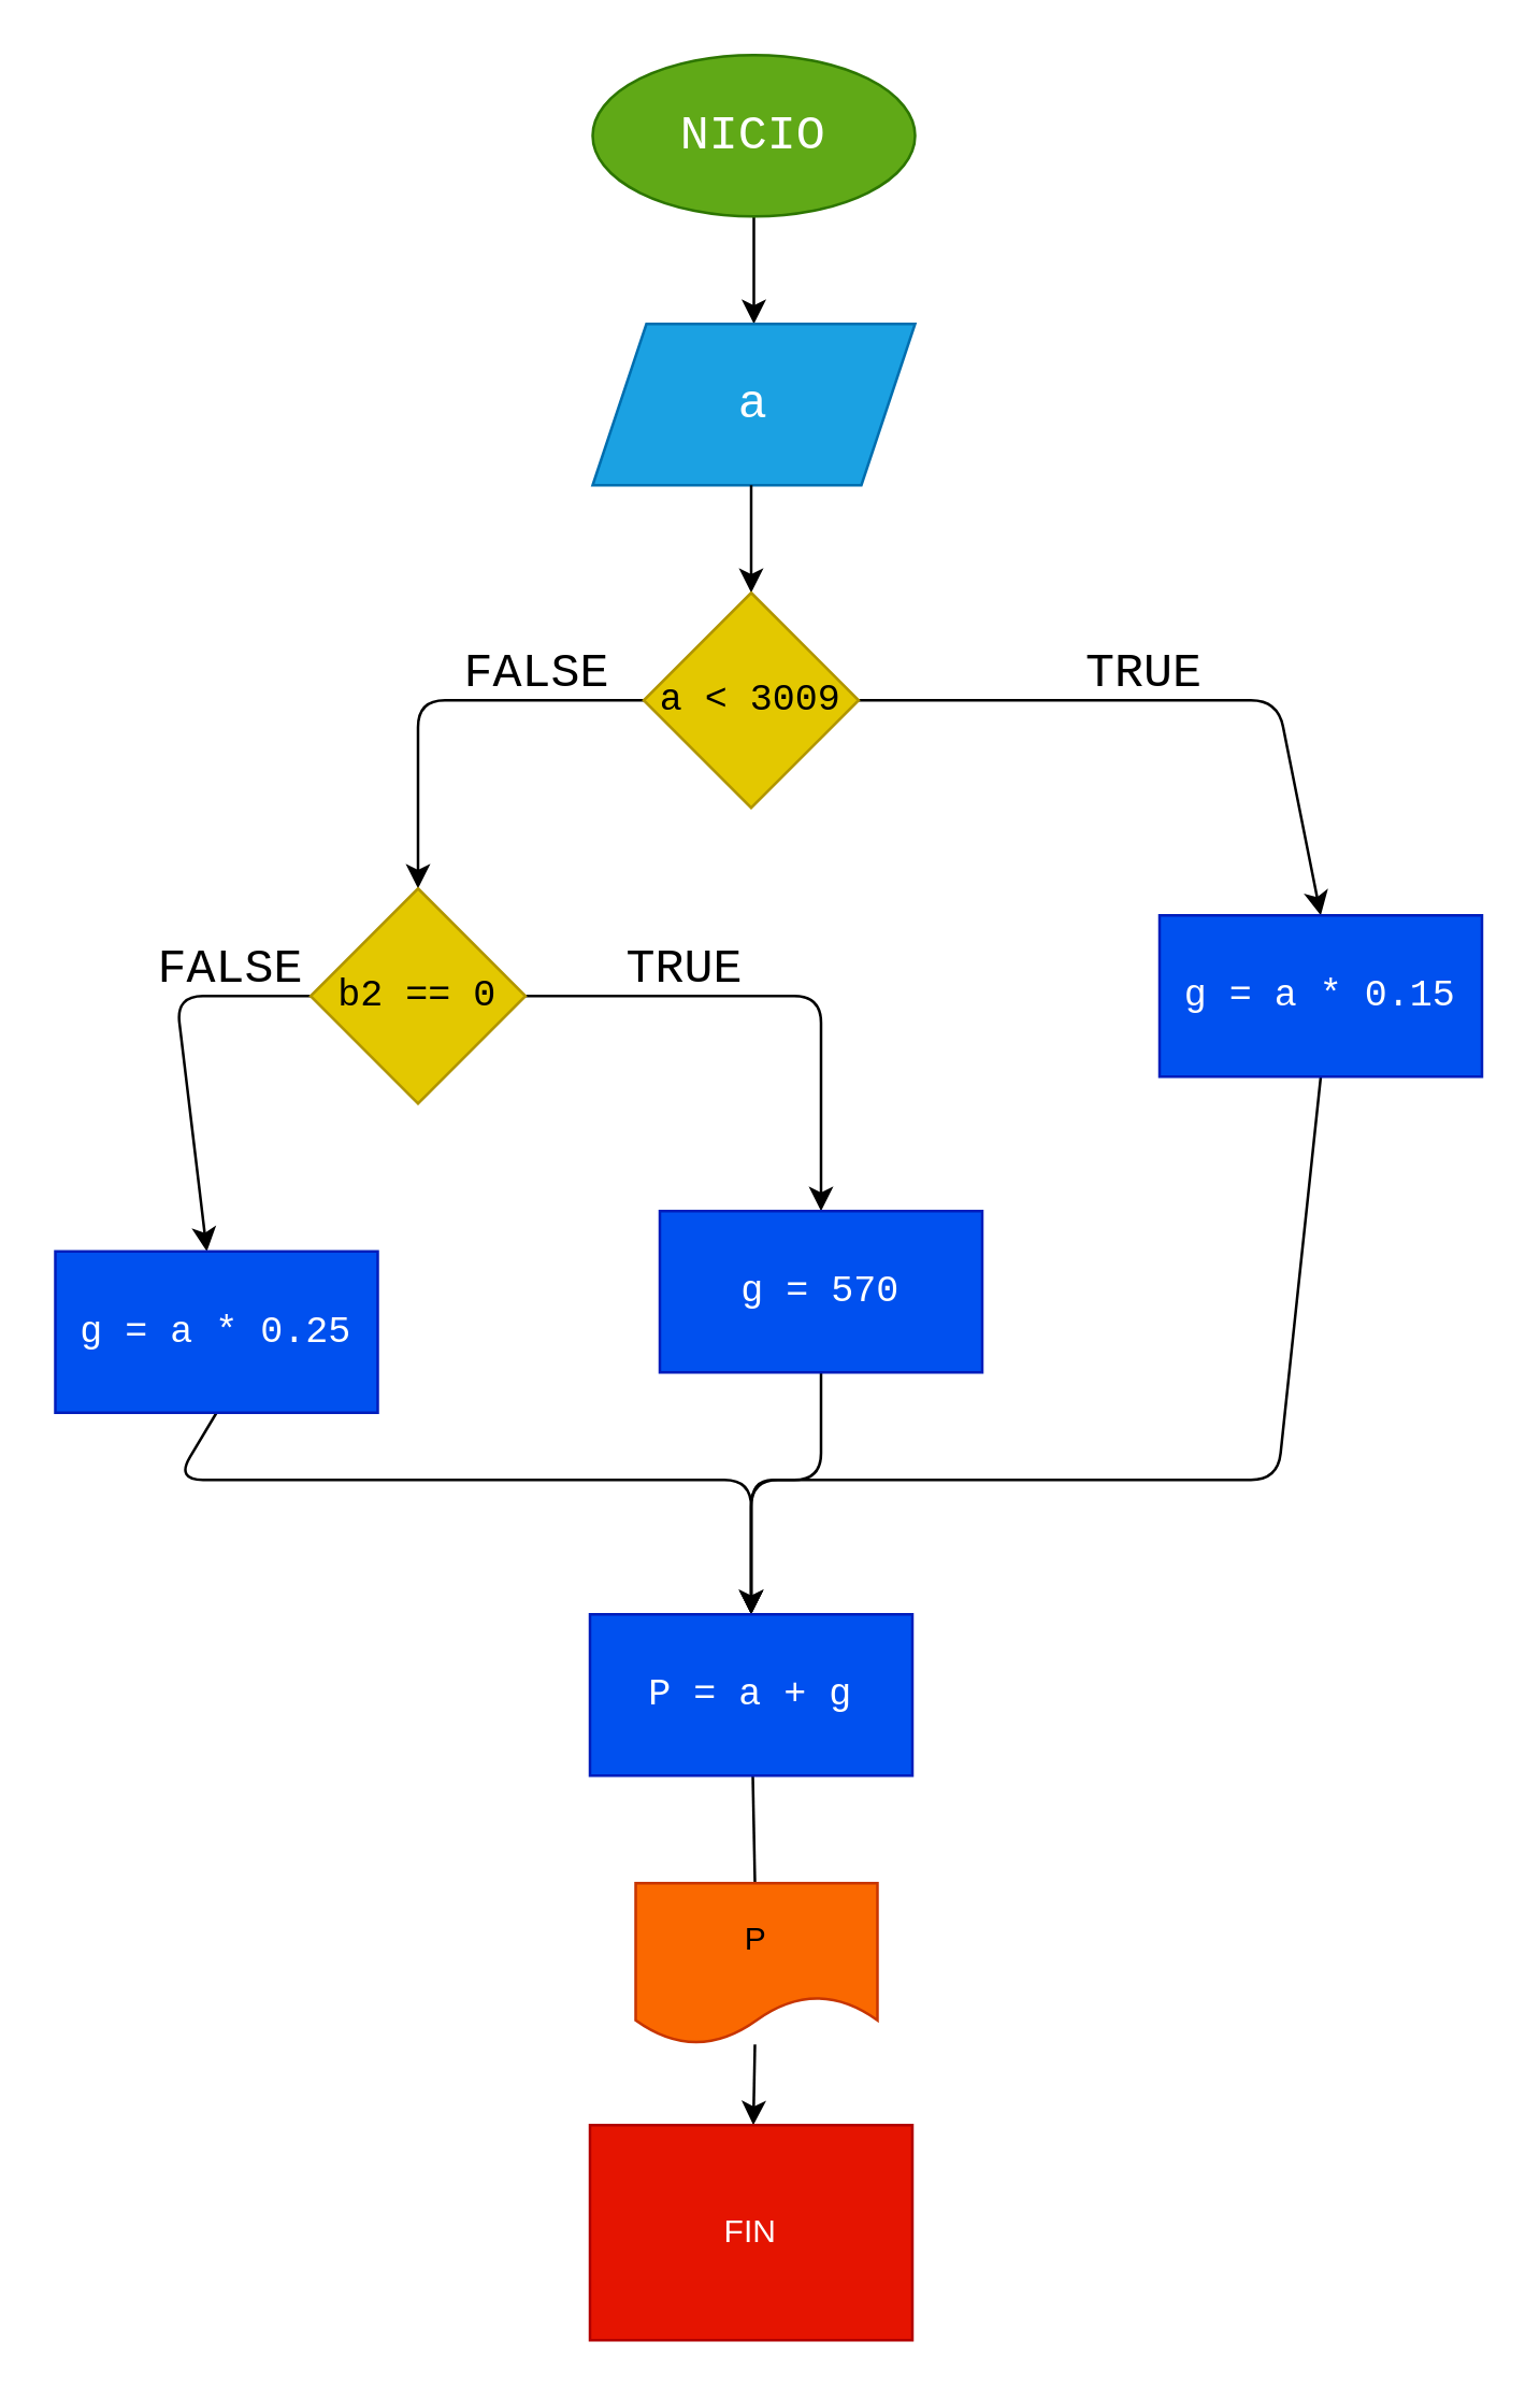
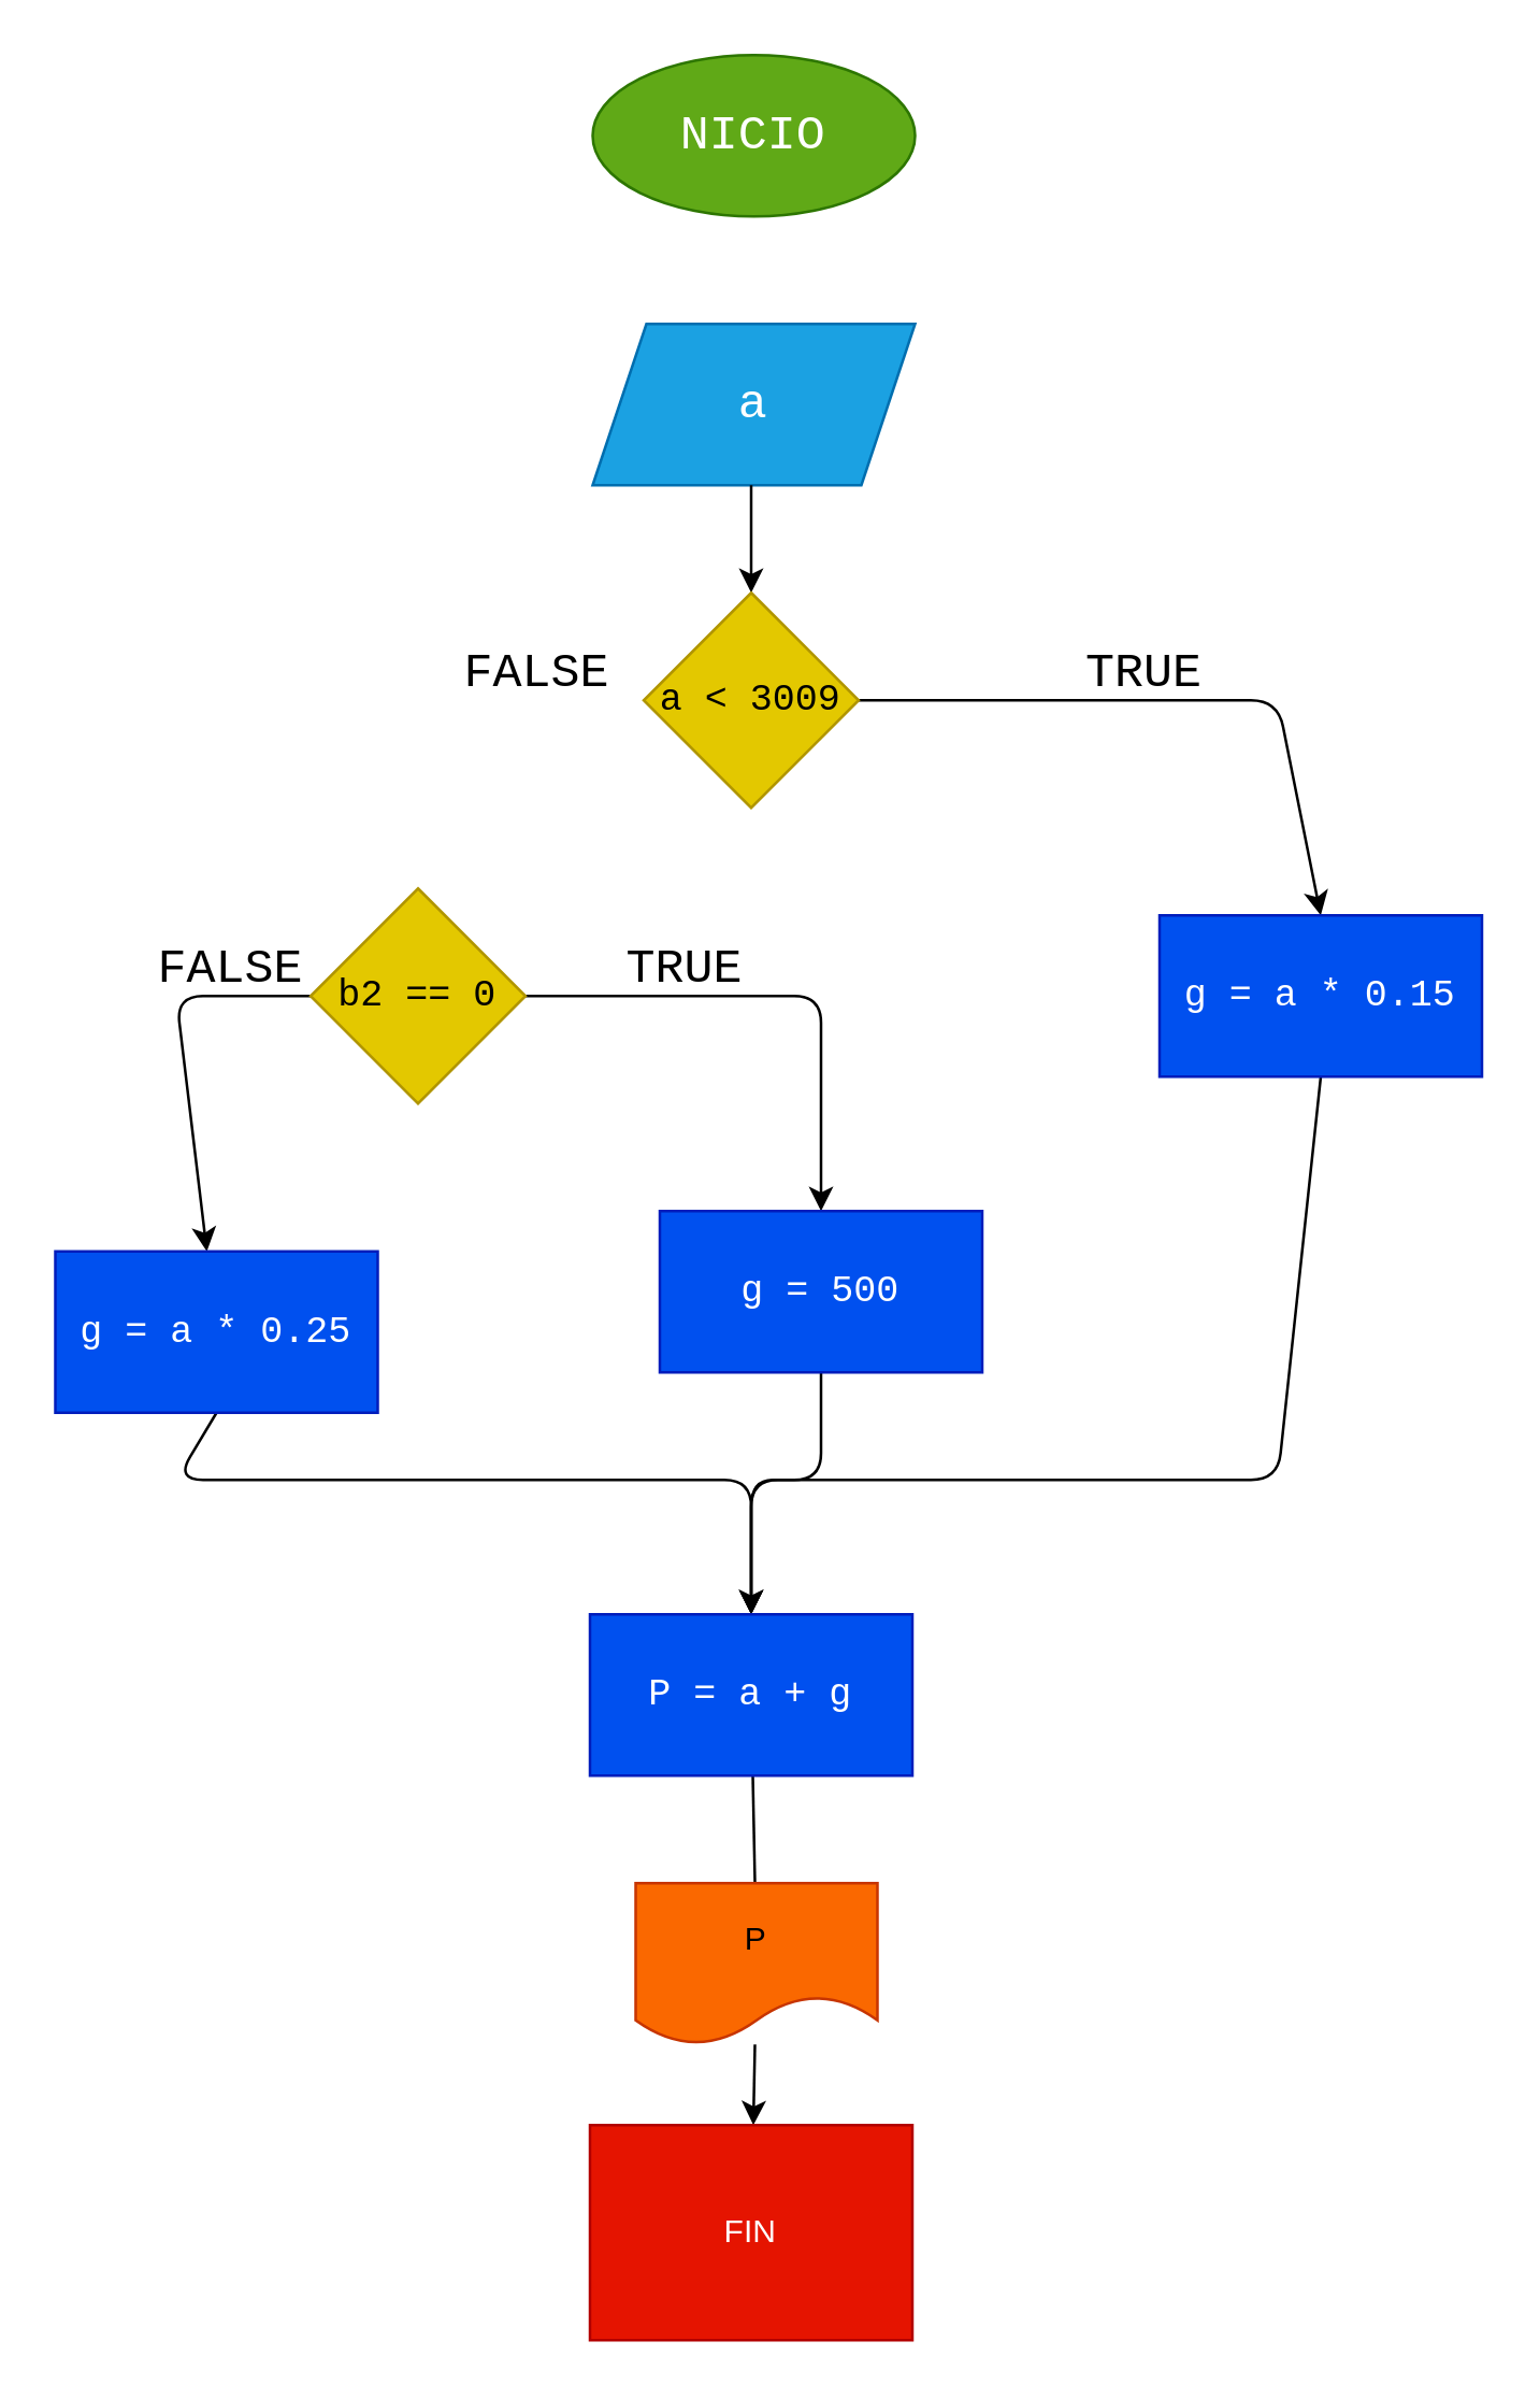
  <mxCell id="0" />
  <mxCell id="1" parent="0" />
- <mxCell id="2" value="" style="edgeStyle=none;html=1;fontFamily=Courier New;fontSize=18;" edge="1" parent="1" source="3" target="4"><mxGeometry relative="1" as="geometry" /></mxCell>
  <mxCell id="3" value="NICIO" style="ellipse;whiteSpace=wrap;html=1;fillColor=#60a917;fontColor=#ffffff;strokeColor=#2D7600;fontFamily=Courier New;fontSize=18;" vertex="1" parent="1"><mxGeometry x="220" width="120" height="60" as="geometry" y="20" /></mxCell>
  <mxCell id="4" value="a" style="shape=parallelogram;perimeter=parallelogramPerimeter;whiteSpace=wrap;html=1;fixedSize=1;fillColor=#1ba1e2;fontColor=#ffffff;strokeColor=#006EAF;fontFamily=Courier New;fontSize=18;" vertex="1" parent="1"><mxGeometry x="220" y="120" width="120" height="60" as="geometry" /></mxCell>
  <mxCell id="5" value="" style="edgeStyle=none;html=1;fontFamily=Courier New;fontSize=18;" edge="1" parent="1" target="8"><mxGeometry relative="1" as="geometry"><mxPoint x="279" y="180" as="sourcePoint" /></mxGeometry></mxCell>
  <mxCell id="6" value="" style="edgeStyle=none;html=1;fontFamily=Courier New;fontSize=18;entryX=0.5;entryY=0;entryDx=0;entryDy=0;" edge="1" parent="1" source="8" target="19"><mxGeometry relative="1" as="geometry"><Array as="points"><mxPoint x="475" y="260" /></Array><mxPoint x="475" y="350" as="targetPoint" /></mxGeometry></mxCell>
- <mxCell id="7" value="" style="edgeStyle=none;html=1;fontFamily=Courier New;fontSize=18;" edge="1" parent="1" source="8" target="12"><mxGeometry relative="1" as="geometry"><Array as="points"><mxPoint x="155" y="260" /></Array></mxGeometry></mxCell>
  <mxCell id="8" value="a &amp;lt; 3009" style="rhombus;whiteSpace=wrap;html=1;fillColor=#e3c800;fontColor=#000000;strokeColor=#B09500;fontFamily=Courier New;fontSize=14;" vertex="1" parent="1"><mxGeometry x="239" y="220" width="80" height="80" as="geometry" /></mxCell>
  <mxCell id="9" style="edgeStyle=none;html=1;entryX=0.5;entryY=0;entryDx=0;entryDy=0;fontFamily=Courier New;fontSize=18;exitX=0.5;exitY=1;exitDx=0;exitDy=0;" edge="1" parent="1" source="19"><mxGeometry relative="1" as="geometry"><Array as="points"><mxPoint x="475" y="550" /><mxPoint x="279" y="550" /></Array><mxPoint x="475" y="410" as="sourcePoint" /><mxPoint x="279" y="600" as="targetPoint" /></mxGeometry></mxCell>
  <mxCell id="10" value="" style="edgeStyle=none;html=1;fontFamily=Courier New;fontSize=18;" edge="1" parent="1" source="12" target="20"><mxGeometry relative="1" as="geometry"><Array as="points"><mxPoint x="305" y="370" /></Array><mxPoint x="305" y="455" as="targetPoint" /></mxGeometry></mxCell>
  <mxCell id="11" value="" style="edgeStyle=none;html=1;fontFamily=Courier New;fontSize=18;" edge="1" parent="1" source="12" target="21"><mxGeometry relative="1" as="geometry"><Array as="points"><mxPoint x="65" y="370" /></Array><mxPoint x="65" y="455" as="targetPoint" /></mxGeometry></mxCell>
  <mxCell id="12" value="b2 == 0" style="rhombus;whiteSpace=wrap;html=1;fillColor=#e3c800;fontColor=#000000;strokeColor=#B09500;fontFamily=Courier New;fontSize=14;" vertex="1" parent="1"><mxGeometry x="115" y="330" width="80" height="80" as="geometry" /></mxCell>
  <mxCell id="13" style="edgeStyle=none;html=1;entryX=0.5;entryY=0;entryDx=0;entryDy=0;fontFamily=Courier New;fontSize=18;exitX=0.5;exitY=1;exitDx=0;exitDy=0;" edge="1" parent="1" source="20"><mxGeometry relative="1" as="geometry"><Array as="points"><mxPoint x="305" y="550" /><mxPoint x="279" y="550" /></Array><mxPoint x="305" y="520" as="sourcePoint" /><mxPoint x="279" y="600" as="targetPoint" /></mxGeometry></mxCell>
  <mxCell id="14" style="edgeStyle=none;html=1;entryX=0.5;entryY=0;entryDx=0;entryDy=0;fontFamily=Courier New;fontSize=18;exitX=0.5;exitY=1;exitDx=0;exitDy=0;" edge="1" parent="1" source="21" target="23"><mxGeometry relative="1" as="geometry"><Array as="points"><mxPoint x="65" y="550" /><mxPoint x="279" y="550" /></Array><mxPoint x="65" y="520" as="sourcePoint" /><mxPoint x="279" y="600" as="targetPoint" /></mxGeometry></mxCell>
  <mxCell id="15" value="TRUE" style="text;html=1;align=center;verticalAlign=middle;resizable=0;points=[];autosize=1;strokeColor=none;fillColor=none;fontSize=18;fontFamily=Courier New;" vertex="1" parent="1"><mxGeometry x="390" y="230" width="70" height="40" as="geometry" /></mxCell>
  <mxCell id="16" value="FALSE" style="text;html=1;align=center;verticalAlign=middle;resizable=0;points=[];autosize=1;strokeColor=none;fillColor=none;fontSize=18;fontFamily=Courier New;" vertex="1" parent="1"><mxGeometry x="159" y="230" width="80" height="40" as="geometry" /></mxCell>
  <mxCell id="17" value="TRUE" style="text;html=1;align=center;verticalAlign=middle;resizable=0;points=[];autosize=1;strokeColor=none;fillColor=none;fontSize=18;fontFamily=Courier New;" vertex="1" parent="1"><mxGeometry x="219" y="340" width="70" height="40" as="geometry" /></mxCell>
  <mxCell id="18" value="FALSE" style="text;html=1;align=center;verticalAlign=middle;resizable=0;points=[];autosize=1;strokeColor=none;fillColor=none;fontSize=18;fontFamily=Courier New;" vertex="1" parent="1"><mxGeometry x="45" y="340" width="80" height="40" as="geometry" /></mxCell>
  <mxCell id="19" value="&lt;div style=&quot;font-size: 14px; line-height: 19px;&quot;&gt;&lt;span style=&quot;&quot;&gt;g&lt;/span&gt; = &lt;span style=&quot;&quot;&gt;a&lt;/span&gt; * &lt;span style=&quot;&quot;&gt;0.15&lt;/span&gt;&lt;/div&gt;" style="rounded=0;whiteSpace=wrap;html=1;fontFamily=Courier New;fontColor=#ffffff;labelBackgroundColor=none;fillColor=#0050ef;strokeColor=#001DBC;" vertex="1" parent="1"><mxGeometry x="431" y="340" width="120" height="60" as="geometry" /></mxCell>
- <mxCell id="20" value="&lt;span style=&quot;font-size: 14px; background-color: initial;&quot;&gt;g&lt;/span&gt;&lt;span style=&quot;font-size: 14px; background-color: initial;&quot;&gt; = &lt;/span&gt;&lt;span style=&quot;font-size: 14px; background-color: initial;&quot;&gt;570&lt;/span&gt;" style="rounded=0;whiteSpace=wrap;html=1;fontFamily=Courier New;fontColor=#ffffff;labelBackgroundColor=none;fillColor=#0050ef;strokeColor=#001DBC;" vertex="1" parent="1"><mxGeometry x="245" y="450" width="120" height="60" as="geometry" /></mxCell>
+ <mxCell id="20" value="&lt;span style=&quot;font-size: 14px; background-color: initial;&quot;&gt;g&lt;/span&gt;&lt;span style=&quot;font-size: 14px; background-color: initial;&quot;&gt; = &lt;/span&gt;&lt;span style=&quot;font-size: 14px; background-color: initial;&quot;&gt;500&lt;/span&gt;" style="rounded=0;whiteSpace=wrap;html=1;fontFamily=Courier New;fontColor=#ffffff;labelBackgroundColor=none;fillColor=#0050ef;strokeColor=#001DBC;" vertex="1" parent="1"><mxGeometry x="245" y="450" width="120" height="60" as="geometry" /></mxCell>
  <mxCell id="21" value="&lt;div style=&quot;font-size: 14px; line-height: 19px;&quot;&gt;&lt;span style=&quot;&quot;&gt;g&lt;/span&gt; = &lt;span style=&quot;&quot;&gt;a&lt;/span&gt; * &lt;span style=&quot;&quot;&gt;0.25&lt;/span&gt;&lt;/div&gt;" style="rounded=0;whiteSpace=wrap;html=1;fontFamily=Courier New;fontColor=#ffffff;labelBackgroundColor=none;fillColor=#0050ef;strokeColor=#001DBC;" vertex="1" parent="1"><mxGeometry x="20" y="465" width="120" height="60" as="geometry" /></mxCell>
  <mxCell id="22" value="" style="edgeStyle=none;html=1;endArrow=none;" edge="1" parent="1" source="23" target="25"><mxGeometry relative="1" as="geometry" /></mxCell>
  <mxCell id="23" value="&lt;div style=&quot;font-size: 14px; line-height: 19px;&quot;&gt;&lt;span style=&quot;&quot;&gt;P&lt;/span&gt; = &lt;span style=&quot;&quot;&gt;a&lt;/span&gt; + &lt;span style=&quot;&quot;&gt;g&lt;/span&gt;&lt;/div&gt;" style="rounded=0;whiteSpace=wrap;html=1;fontFamily=Courier New;fontColor=#ffffff;labelBackgroundColor=none;fillColor=#0050ef;strokeColor=#001DBC;" vertex="1" parent="1"><mxGeometry x="219" y="600" width="120" height="60" as="geometry" /></mxCell>
  <mxCell id="24" value="" style="edgeStyle=none;html=1;" edge="1" parent="1" source="25" target="26"><mxGeometry relative="1" as="geometry" /></mxCell>
  <mxCell id="25" value="P" style="shape=document;whiteSpace=wrap;html=1;boundedLbl=1;rounded=0;fillColor=#fa6800;fontColor=#000000;strokeColor=#C73500;" vertex="1" parent="1"><mxGeometry x="236" y="700" width="90" height="60" as="geometry" /></mxCell>
  <mxCell id="26" value="FIN" style="whiteSpace=wrap;html=1;fillColor=#e51400;fontColor=#ffffff;strokeColor=#B20000;rounded=0;" vertex="1" parent="1"><mxGeometry x="219" y="790" width="120" height="80" as="geometry" /></mxCell>
